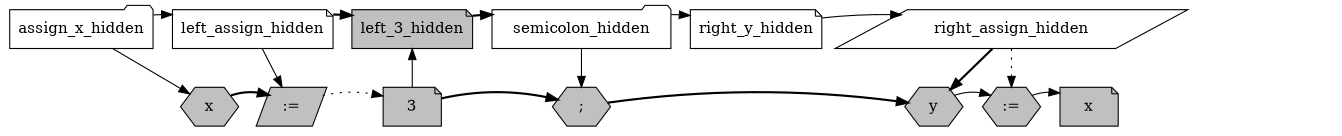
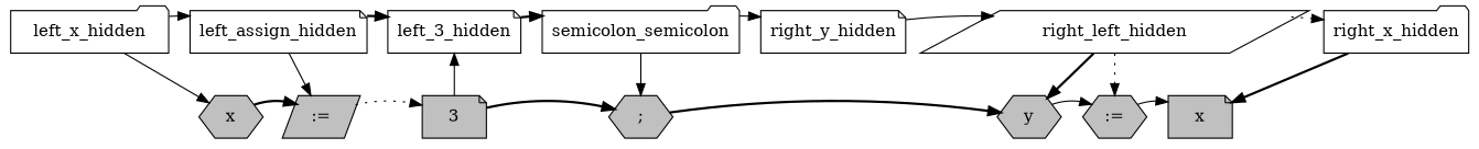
  digraph {
    node [fillcolor=white shape=note style=filled]
    edge [style=invis]
    left_assign_hidden
-   left_3_hidden [fillcolor=grey]
-   left_x_hidden [shape=folder label=assign_x_hidden]
-   semicolon_hidden [shape=folder]
+   left_3_hidden
+   left_x_hidden [shape=folder]
+   semicolon_hidden [shape=folder label=semicolon_semicolon]
    right_y_hidden
-   right_assign_hidden [shape=parallelogram]
+   right_assign_hidden [shape=parallelogram label=right_left_hidden]
+   right_x_hidden [shape=folder]
    n8 [fillcolor=grey label=x shape=hexagon]
    n9 [fillcolor=grey label=":=" shape=parallelogram]
    n10 [fillcolor=grey label=3]
    n11 [fillcolor=grey label=";" shape=hexagon]
    n12 [fillcolor=grey label=y shape=hexagon]
    n13 [fillcolor=grey label=":=" shape=hexagon]
    n14 [fillcolor=grey label=x]
    subgraph sub_1 {
      rank=same
      left_assign_hidden
      left_3_hidden
      left_x_hidden
      semicolon_hidden
      right_y_hidden
      right_assign_hidden
+     right_x_hidden
    }
    subgraph sub_2 {
      rank=same
      n8
      n9
      n10
      n11
      n12
      n13
      n14
    }
    left_assign_hidden -> left_3_hidden
    left_assign_hidden -> left_3_hidden [style=bold]
    left_assign_hidden -> n9 [style=solid]
    left_3_hidden -> semicolon_hidden
    left_3_hidden -> semicolon_hidden [style=bold]
    left_x_hidden -> left_assign_hidden
    left_x_hidden -> left_assign_hidden [style=solid]
    left_x_hidden -> n8 [style=solid]
    semicolon_hidden -> right_y_hidden
    semicolon_hidden -> right_y_hidden [style=solid]
    semicolon_hidden -> n11 [style=solid]
    right_y_hidden -> right_assign_hidden
    right_y_hidden -> right_assign_hidden [style=solid]
+   right_assign_hidden -> right_x_hidden
+   right_assign_hidden -> right_x_hidden [style=dotted]
    right_assign_hidden -> n12 [style=bold]
    right_assign_hidden -> n13 [style=dotted]
+   right_x_hidden -> n14 [style=bold]
    n8 -> n9
    n8 -> n9 [style=bold]
    n9 -> n10
    n9 -> n10 [style=dotted]
    n10 -> left_3_hidden [style=solid]
    n10 -> n11
    n10 -> n11 [style=bold]
    n11 -> n12
    n11 -> n12 [style=bold]
    n12 -> n13
    n12 -> n13 [style=solid]
    n13 -> n14
    n13 -> n14 [style=solid]
  }
